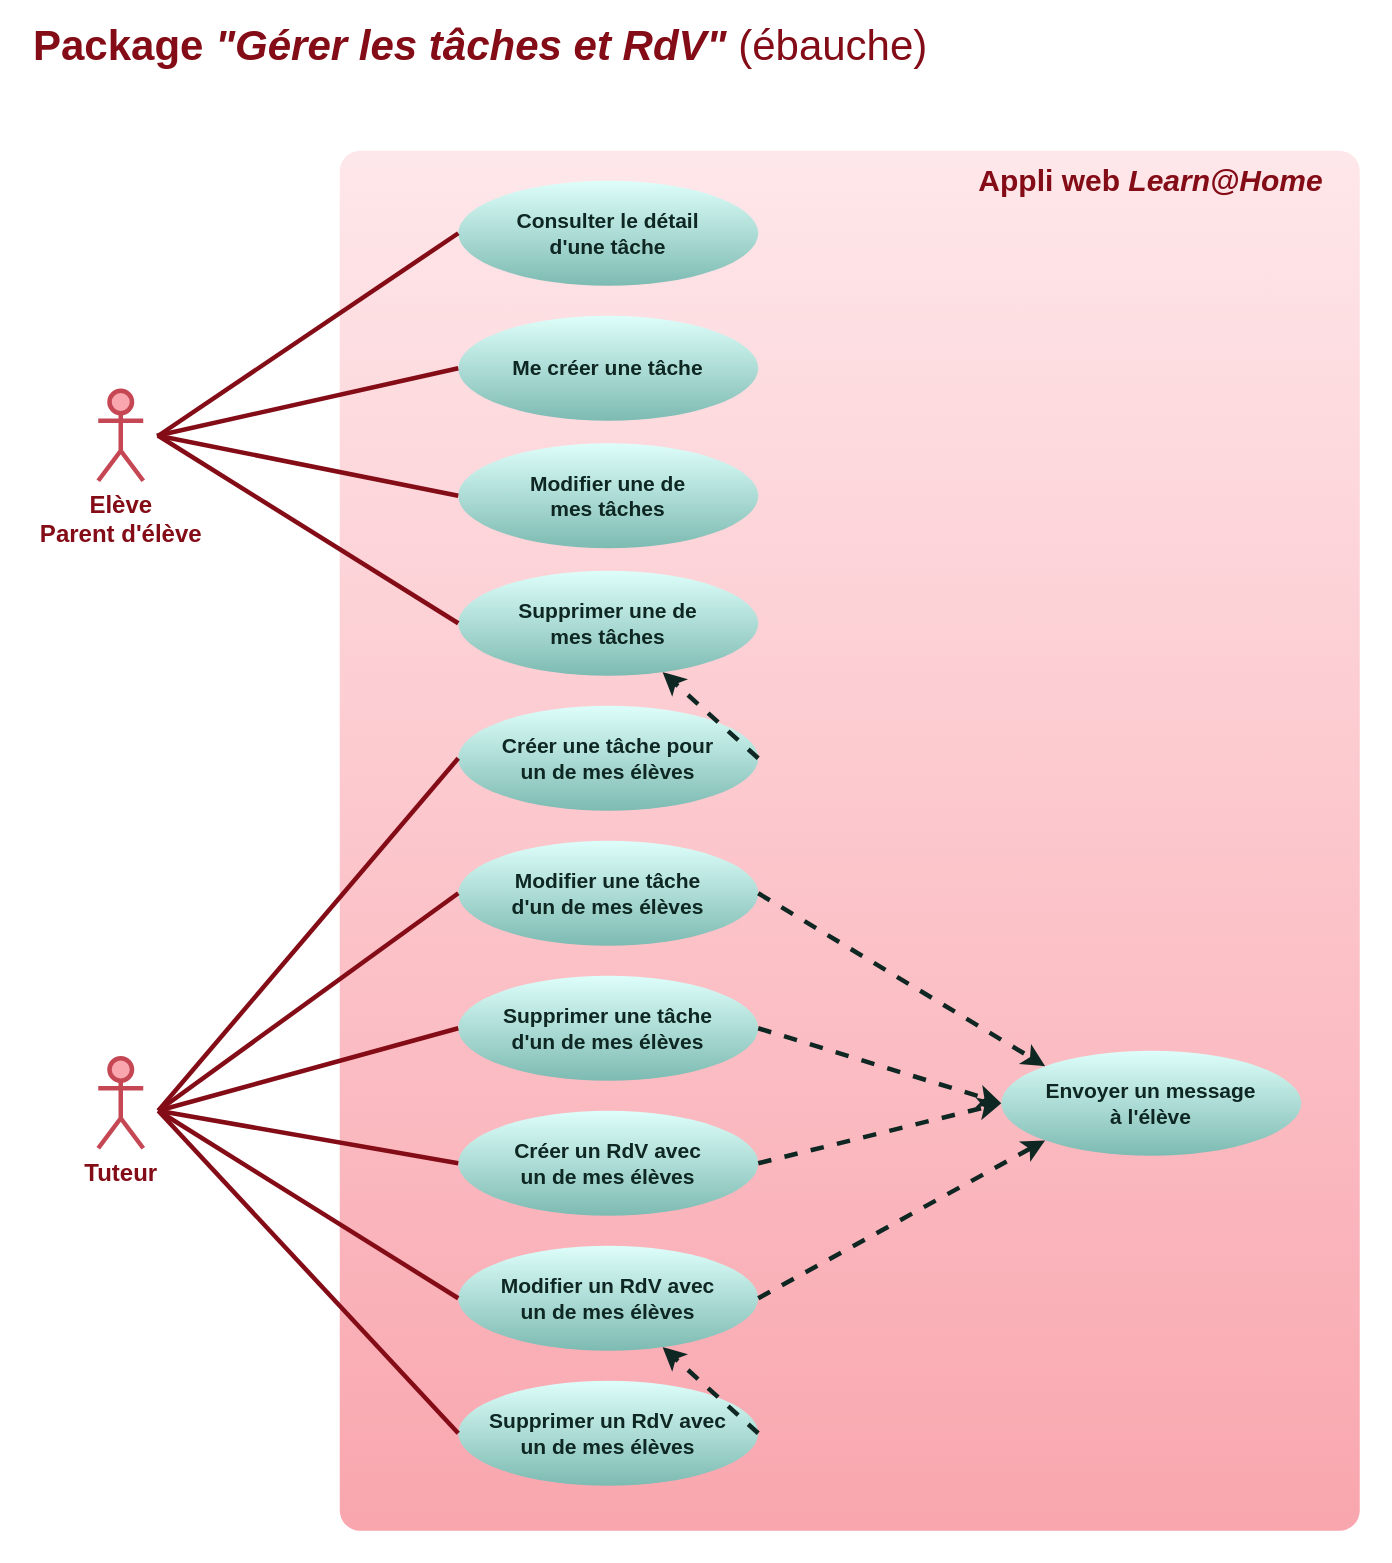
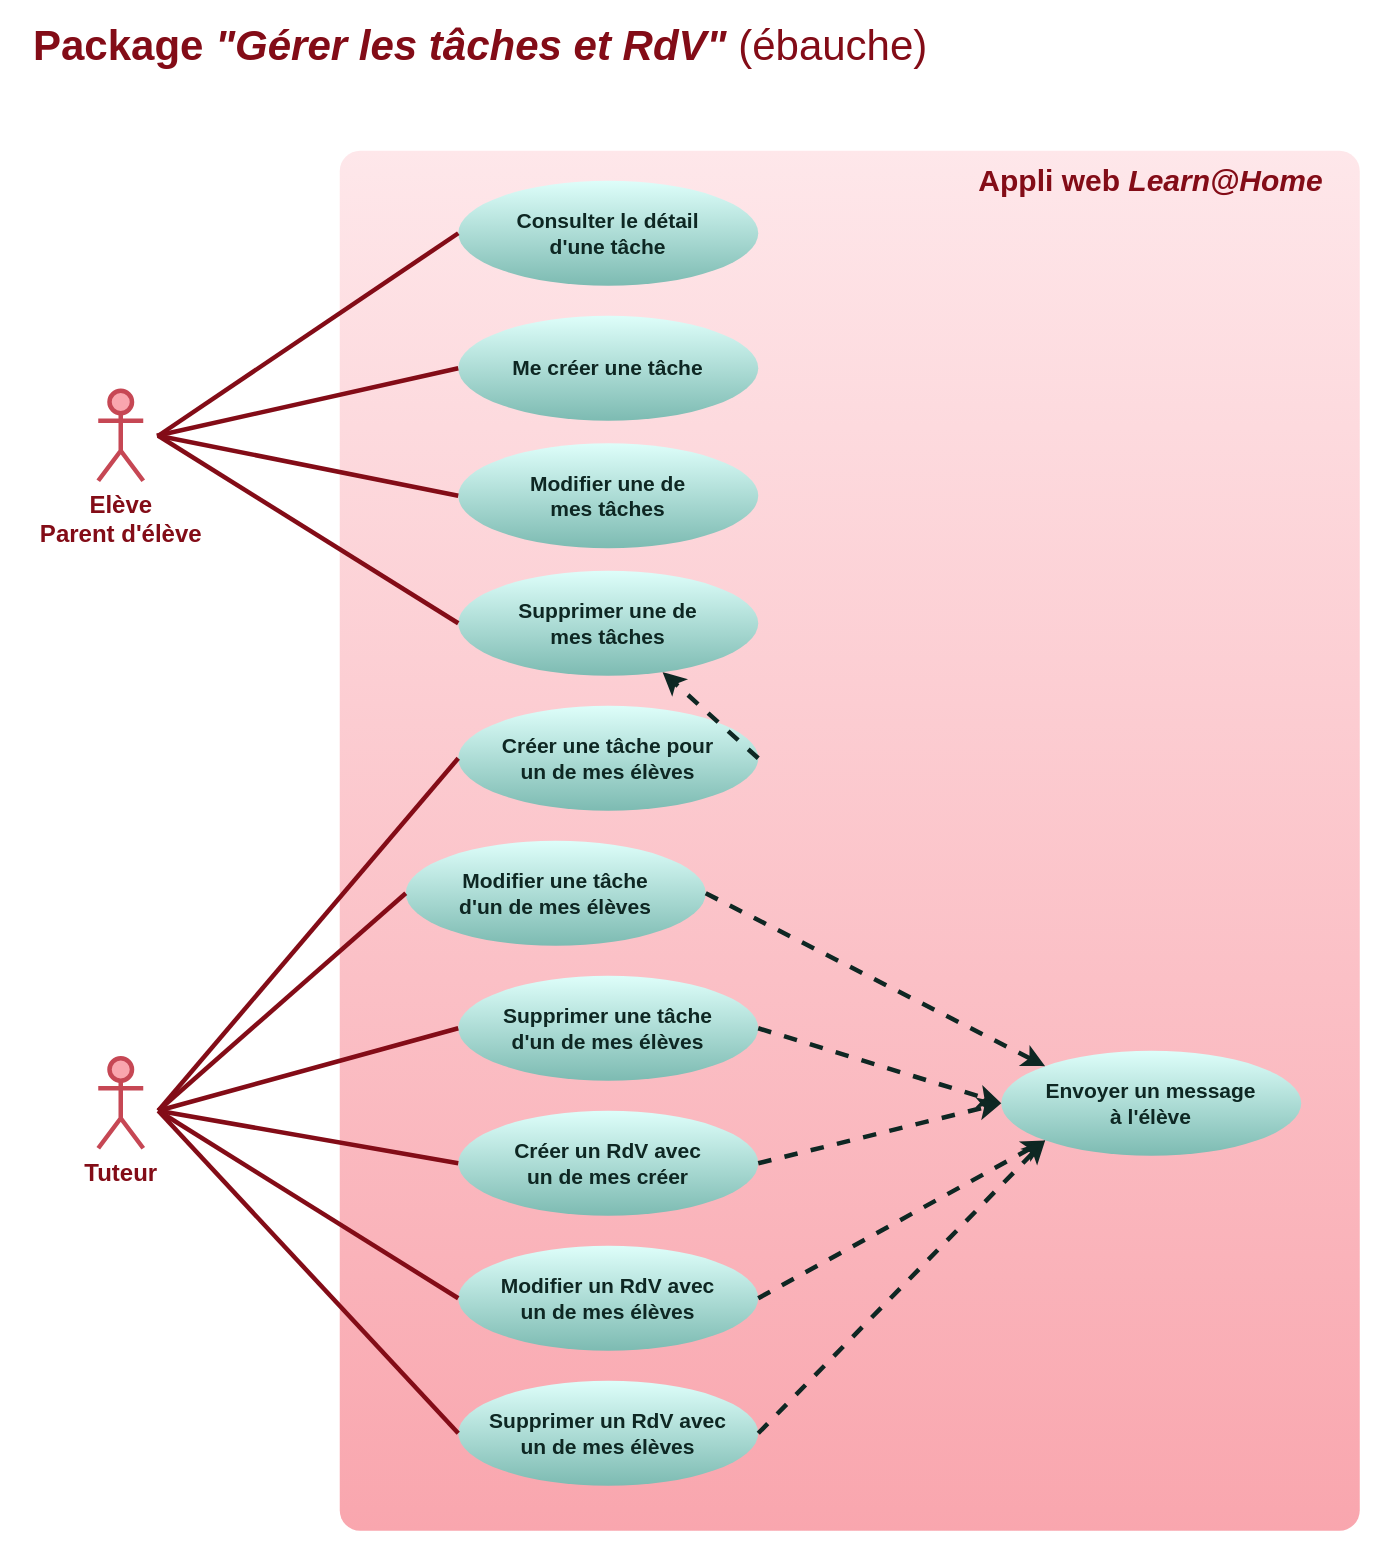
  <mxCell id="0" />
  <mxCell id="1" parent="0" />
  <mxCell id="2" value="&lt;font style=&quot;font-size: 16px&quot;&gt;Elève&lt;br&gt;Parent d'élève&lt;/font&gt;" style="shape=umlActor;verticalLabelPosition=bottom;verticalAlign=top;html=1;strokeWidth=3;strokeColor=#C64754;fillColor=#f9a6ae;fontColor=#830C17;fontStyle=1" parent="1" vertex="1"><mxGeometry x="65" y="260" width="30" height="60" as="geometry" /></mxCell>
  <mxCell id="3" value="&lt;font size=&quot;1&quot; color=&quot;#830c17&quot;&gt;&lt;span style=&quot;font-size: 28px&quot;&gt;&lt;b&gt;Package &lt;/b&gt;&lt;i style=&quot;font-weight: bold&quot;&gt;&quot;Gérer les tâches et RdV&quot;&lt;/i&gt; (ébauche)&lt;/span&gt;&lt;/font&gt;" style="text;html=1;strokeColor=none;fillColor=none;align=left;verticalAlign=middle;whiteSpace=wrap;rounded=0;fontColor=#660000;" parent="1" vertex="1"><mxGeometry x="20" y="20" width="610" height="20" as="geometry" /></mxCell>
  <mxCell id="4" value="" style="rounded=1;whiteSpace=wrap;html=1;fontColor=#660000;strokeWidth=3;strokeColor=none;fillColor=#F9A6AE;gradientColor=#fee7ea;gradientDirection=north;arcSize=2;" parent="1" vertex="1"><mxGeometry x="226" y="100" width="680" height="920" as="geometry" /></mxCell>
  <mxCell id="5" value="&lt;font style=&quot;font-size: 16px&quot;&gt;Tuteur&lt;br&gt;&lt;/font&gt;" style="shape=umlActor;verticalLabelPosition=bottom;verticalAlign=top;html=1;strokeWidth=3;strokeColor=#C64754;fillColor=#f9a6ae;fontColor=#830C17;fontStyle=1" parent="1" vertex="1"><mxGeometry x="65" y="705" width="30" height="60" as="geometry" /></mxCell>
  <mxCell id="6" value="&lt;font color=&quot;#830c17&quot;&gt;&lt;span style=&quot;font-size: 20px&quot;&gt;&lt;b&gt;Appli web&lt;i&gt; Learn@Home&lt;/i&gt;&lt;/b&gt;&lt;/span&gt;&lt;/font&gt;" style="text;html=1;strokeColor=none;fillColor=none;align=center;verticalAlign=middle;whiteSpace=wrap;rounded=0;fontColor=#660000;" parent="1" vertex="1"><mxGeometry x="642" y="109" width="250" height="20" as="geometry" /></mxCell>
  <mxCell id="7" value="&lt;font style=&quot;font-size: 14px&quot;&gt;&lt;b&gt;&lt;font style=&quot;font-size: 14px&quot;&gt;Consulter le détail&lt;br&gt;&lt;/font&gt;d'une tâche&lt;br&gt;&lt;/b&gt;&lt;/font&gt;" style="ellipse;whiteSpace=wrap;html=1;rounded=1;strokeWidth=3;fontColor=#0e2723;strokeColor=none;fillColor=#defefa;gradientColor=#7dbbb2;" parent="1" vertex="1"><mxGeometry x="305" y="120" width="200" height="70" as="geometry" /></mxCell>
  <mxCell id="8" value="" style="endArrow=none;html=1;fontColor=#0e2723;strokeWidth=3;strokeColor=#830C17;exitX=0;exitY=0.5;exitDx=0;exitDy=0;" parent="1" source="7" edge="1"><mxGeometry width="50" height="50" relative="1" as="geometry"><mxPoint x="323.5" y="252" as="sourcePoint" /><mxPoint x="105" y="290" as="targetPoint" /></mxGeometry></mxCell>
  <mxCell id="9" value="&lt;font style=&quot;font-size: 14px&quot;&gt;&lt;b&gt;Me créer une tâche&lt;br&gt;&lt;/b&gt;&lt;/font&gt;" style="ellipse;whiteSpace=wrap;html=1;rounded=1;strokeWidth=3;fontColor=#0e2723;strokeColor=none;fillColor=#defefa;gradientColor=#7dbbb2;" parent="1" vertex="1"><mxGeometry x="305" y="210" width="200" height="70" as="geometry" /></mxCell>
  <mxCell id="10" value="" style="endArrow=none;html=1;fontColor=#0e2723;strokeWidth=3;strokeColor=#830C17;exitX=0;exitY=0.5;exitDx=0;exitDy=0;" parent="1" source="9" edge="1"><mxGeometry width="50" height="50" relative="1" as="geometry"><mxPoint x="480" y="490" as="sourcePoint" /><mxPoint x="104" y="290" as="targetPoint" /></mxGeometry></mxCell>
  <mxCell id="11" value="&lt;font style=&quot;font-size: 14px&quot;&gt;&lt;b&gt;Modifier une de&lt;br&gt;mes tâches&lt;br&gt;&lt;/b&gt;&lt;/font&gt;" style="ellipse;whiteSpace=wrap;html=1;rounded=1;strokeWidth=3;fontColor=#0e2723;strokeColor=none;fillColor=#defefa;gradientColor=#7dbbb2;" vertex="1" parent="1"><mxGeometry x="305" y="295" width="200" height="70" as="geometry" /></mxCell>
- <mxCell id="12" value="&lt;font style=&quot;font-size: 14px&quot;&gt;&lt;b&gt;Modifier une tâche&lt;br&gt;d'un de mes élèves&lt;br&gt;&lt;/b&gt;&lt;/font&gt;" style="ellipse;whiteSpace=wrap;html=1;rounded=1;strokeWidth=3;fontColor=#0e2723;strokeColor=none;fillColor=#defefa;gradientColor=#7dbbb2;" vertex="1" parent="1"><mxGeometry x="305" y="560" width="200" height="70" as="geometry" /></mxCell>
+ <mxCell id="12" value="&lt;font style=&quot;font-size: 14px&quot;&gt;&lt;b&gt;Modifier une tâche&lt;br&gt;d'un de mes élèves&lt;br&gt;&lt;/b&gt;&lt;/font&gt;" style="ellipse;whiteSpace=wrap;html=1;rounded=1;strokeWidth=3;fontColor=#0e2723;strokeColor=none;fillColor=#defefa;gradientColor=#7dbbb2;" vertex="1" parent="1"><mxGeometry x="270" y="560" width="200" height="70" as="geometry" /></mxCell>
  <mxCell id="13" value="&lt;font style=&quot;font-size: 14px&quot;&gt;&lt;b&gt;Supprimer une de &lt;br&gt;mes tâches&lt;br&gt;&lt;/b&gt;&lt;/font&gt;" style="ellipse;whiteSpace=wrap;html=1;rounded=1;strokeWidth=3;fontColor=#0e2723;strokeColor=none;fillColor=#defefa;gradientColor=#7dbbb2;" vertex="1" parent="1"><mxGeometry x="305" y="380" width="200" height="70" as="geometry" /></mxCell>
  <mxCell id="14" value="&lt;font style=&quot;font-size: 14px&quot;&gt;&lt;b&gt;Supprimer une tâche&lt;br&gt;d'un de mes élèves&lt;br&gt;&lt;/b&gt;&lt;/font&gt;" style="ellipse;whiteSpace=wrap;html=1;rounded=1;strokeWidth=3;fontColor=#0e2723;strokeColor=none;fillColor=#defefa;gradientColor=#7dbbb2;" vertex="1" parent="1"><mxGeometry x="305" y="650" width="200" height="70" as="geometry" /></mxCell>
  <mxCell id="15" value="&lt;font style=&quot;font-size: 14px&quot;&gt;&lt;b&gt;Créer une tâche pour &lt;br&gt;un de mes élèves&lt;br&gt;&lt;/b&gt;&lt;/font&gt;" style="ellipse;whiteSpace=wrap;html=1;rounded=1;strokeWidth=3;fontColor=#0e2723;strokeColor=none;fillColor=#defefa;gradientColor=#7dbbb2;" vertex="1" parent="1"><mxGeometry x="305" y="470" width="200" height="70" as="geometry" /></mxCell>
- <mxCell id="16" value="&lt;font style=&quot;font-size: 14px&quot;&gt;&lt;b&gt;Créer un RdV avec&lt;br&gt;un de mes élèves&lt;br&gt;&lt;/b&gt;&lt;/font&gt;" style="ellipse;whiteSpace=wrap;html=1;rounded=1;strokeWidth=3;fontColor=#0e2723;strokeColor=none;fillColor=#defefa;gradientColor=#7dbbb2;" vertex="1" parent="1"><mxGeometry x="305" y="740" width="200" height="70" as="geometry" /></mxCell>
+ <mxCell id="16" value="&lt;font style=&quot;font-size: 14px&quot;&gt;&lt;b&gt;Créer un RdV avec&lt;br&gt;un de mes créer&lt;br&gt;&lt;/b&gt;&lt;/font&gt;" style="ellipse;whiteSpace=wrap;html=1;rounded=1;strokeWidth=3;fontColor=#0e2723;strokeColor=none;fillColor=#defefa;gradientColor=#7dbbb2;" vertex="1" parent="1"><mxGeometry x="305" y="740" width="200" height="70" as="geometry" /></mxCell>
  <mxCell id="17" value="&lt;font style=&quot;font-size: 14px&quot;&gt;&lt;b&gt;Modifier un RdV avec&lt;br&gt;un de mes élèves&lt;br&gt;&lt;/b&gt;&lt;/font&gt;" style="ellipse;whiteSpace=wrap;html=1;rounded=1;strokeWidth=3;fontColor=#0e2723;strokeColor=none;fillColor=#defefa;gradientColor=#7dbbb2;" vertex="1" parent="1"><mxGeometry x="305" y="830" width="200" height="70" as="geometry" /></mxCell>
  <mxCell id="18" value="&lt;font style=&quot;font-size: 14px&quot;&gt;&lt;b&gt;Supprimer un RdV avec&lt;br&gt;un de mes élèves&lt;br&gt;&lt;/b&gt;&lt;/font&gt;" style="ellipse;whiteSpace=wrap;html=1;rounded=1;strokeWidth=3;fontColor=#0e2723;strokeColor=none;fillColor=#defefa;gradientColor=#7dbbb2;" vertex="1" parent="1"><mxGeometry x="305" y="920" width="200" height="70" as="geometry" /></mxCell>
  <mxCell id="19" value="&lt;font style=&quot;font-size: 14px&quot;&gt;&lt;b&gt;Envoyer un message&lt;br&gt;à l'élève&lt;br&gt;&lt;/b&gt;&lt;/font&gt;" style="ellipse;whiteSpace=wrap;html=1;rounded=1;strokeWidth=3;fontColor=#0e2723;strokeColor=none;fillColor=#defefa;gradientColor=#7dbbb2;" vertex="1" parent="1"><mxGeometry x="667" y="700" width="200" height="70" as="geometry" /></mxCell>
  <mxCell id="20" value="" style="endArrow=none;html=1;fontColor=#0e2723;strokeWidth=3;strokeColor=#830C17;exitX=0;exitY=0.5;exitDx=0;exitDy=0;" edge="1" parent="1" source="11"><mxGeometry width="50" height="50" relative="1" as="geometry"><mxPoint x="315" y="245" as="sourcePoint" /><mxPoint x="105" y="290" as="targetPoint" /></mxGeometry></mxCell>
  <mxCell id="21" value="" style="endArrow=none;html=1;fontColor=#0e2723;strokeWidth=3;strokeColor=#830C17;exitX=0;exitY=0.5;exitDx=0;exitDy=0;" edge="1" parent="1" source="13"><mxGeometry width="50" height="50" relative="1" as="geometry"><mxPoint x="315" y="405" as="sourcePoint" /><mxPoint x="105" y="290" as="targetPoint" /></mxGeometry></mxCell>
  <mxCell id="22" value="" style="endArrow=none;html=1;fontColor=#0e2723;strokeWidth=3;strokeColor=#830C17;exitX=0;exitY=0.5;exitDx=0;exitDy=0;" edge="1" parent="1" source="15"><mxGeometry width="50" height="50" relative="1" as="geometry"><mxPoint x="315" y="585" as="sourcePoint" /><mxPoint x="105" y="740" as="targetPoint" /></mxGeometry></mxCell>
  <mxCell id="23" value="" style="endArrow=none;html=1;fontColor=#0e2723;strokeWidth=3;strokeColor=#830C17;exitX=0;exitY=0.5;exitDx=0;exitDy=0;" edge="1" parent="1" source="12"><mxGeometry width="50" height="50" relative="1" as="geometry"><mxPoint x="315" y="665" as="sourcePoint" /><mxPoint x="105" y="740" as="targetPoint" /></mxGeometry></mxCell>
  <mxCell id="24" value="" style="endArrow=none;html=1;fontColor=#0e2723;strokeWidth=3;strokeColor=#830C17;exitX=0;exitY=0.5;exitDx=0;exitDy=0;" edge="1" parent="1" source="14"><mxGeometry width="50" height="50" relative="1" as="geometry"><mxPoint x="315" y="745" as="sourcePoint" /><mxPoint x="105" y="740" as="targetPoint" /></mxGeometry></mxCell>
  <mxCell id="25" value="" style="endArrow=none;html=1;fontColor=#0e2723;strokeWidth=3;strokeColor=#830C17;exitX=0;exitY=0.5;exitDx=0;exitDy=0;" edge="1" parent="1" source="16"><mxGeometry width="50" height="50" relative="1" as="geometry"><mxPoint x="315" y="825" as="sourcePoint" /><mxPoint x="105" y="740" as="targetPoint" /></mxGeometry></mxCell>
  <mxCell id="26" value="" style="endArrow=none;html=1;fontColor=#0e2723;strokeWidth=3;strokeColor=#830C17;exitX=0;exitY=0.5;exitDx=0;exitDy=0;" edge="1" parent="1" source="17"><mxGeometry width="50" height="50" relative="1" as="geometry"><mxPoint x="315" y="905" as="sourcePoint" /><mxPoint x="105" y="740" as="targetPoint" /></mxGeometry></mxCell>
  <mxCell id="27" value="" style="endArrow=none;html=1;fontColor=#0e2723;strokeWidth=3;strokeColor=#830C17;exitX=0;exitY=0.5;exitDx=0;exitDy=0;" edge="1" parent="1" source="18"><mxGeometry width="50" height="50" relative="1" as="geometry"><mxPoint x="325" y="915" as="sourcePoint" /><mxPoint x="105" y="740" as="targetPoint" /></mxGeometry></mxCell>
  <mxCell id="28" value="" style="endArrow=classic;html=1;fontColor=#0e2723;strokeColor=#0E2723;strokeWidth=3;exitX=1;exitY=0.5;exitDx=0;exitDy=0;dashed=1;" edge="1" parent="1" source="15" target="13"><mxGeometry width="50" height="50" relative="1" as="geometry"><mxPoint x="515" y="585" as="sourcePoint" /><mxPoint x="694.289" y="408.749" as="targetPoint" /></mxGeometry></mxCell>
  <mxCell id="29" value="" style="endArrow=classic;html=1;fontColor=#0e2723;strokeColor=#0E2723;strokeWidth=3;exitX=1;exitY=0.5;exitDx=0;exitDy=0;dashed=1;entryX=0;entryY=0;entryDx=0;entryDy=0;" edge="1" parent="1" source="12" target="19"><mxGeometry width="50" height="50" relative="1" as="geometry"><mxPoint x="515" y="665" as="sourcePoint" /><mxPoint x="695" y="820" as="targetPoint" /></mxGeometry></mxCell>
  <mxCell id="30" value="" style="endArrow=classic;html=1;fontColor=#0e2723;strokeColor=#0E2723;strokeWidth=3;exitX=1;exitY=0.5;exitDx=0;exitDy=0;dashed=1;entryX=0;entryY=0.5;entryDx=0;entryDy=0;" edge="1" parent="1" source="14" target="19"><mxGeometry width="50" height="50" relative="1" as="geometry"><mxPoint x="515" y="745" as="sourcePoint" /><mxPoint x="725" y="800" as="targetPoint" /></mxGeometry></mxCell>
  <mxCell id="31" value="" style="endArrow=classic;html=1;fontColor=#0e2723;strokeColor=#0E2723;strokeWidth=3;exitX=1;exitY=0.5;exitDx=0;exitDy=0;dashed=1;entryX=0;entryY=0.5;entryDx=0;entryDy=0;" edge="1" parent="1" source="16" target="19"><mxGeometry width="50" height="50" relative="1" as="geometry"><mxPoint x="515" y="825" as="sourcePoint" /><mxPoint x="677" y="825" as="targetPoint" /></mxGeometry></mxCell>
  <mxCell id="32" value="" style="endArrow=classic;html=1;fontColor=#0e2723;strokeColor=#0E2723;strokeWidth=3;exitX=1;exitY=0.5;exitDx=0;exitDy=0;dashed=1;entryX=0;entryY=1;entryDx=0;entryDy=0;" edge="1" parent="1" source="17" target="19"><mxGeometry width="50" height="50" relative="1" as="geometry"><mxPoint x="515" y="905" as="sourcePoint" /><mxPoint x="705" y="900" as="targetPoint" /></mxGeometry></mxCell>
- <mxCell id="33" value="" style="endArrow=classic;html=1;fontColor=#0e2723;strokeColor=#0E2723;strokeWidth=3;exitX=1;exitY=0.5;exitDx=0;exitDy=0;dashed=1;" edge="1" parent="1" source="18" target="17"><mxGeometry width="50" height="50" relative="1" as="geometry"><mxPoint x="515" y="985" as="sourcePoint" /><mxPoint x="706.289" y="849.749" as="targetPoint" /></mxGeometry></mxCell>
+ <mxCell id="33" value="" style="endArrow=classic;html=1;fontColor=#0e2723;strokeColor=#0E2723;strokeWidth=3;exitX=1;exitY=0.5;exitDx=0;exitDy=0;dashed=1;entryX=0;entryY=1;entryDx=0;entryDy=0;" edge="1" parent="1" source="18" target="19"><mxGeometry width="50" height="50" relative="1" as="geometry"><mxPoint x="515" y="985" as="sourcePoint" /><mxPoint x="706.289" y="849.749" as="targetPoint" /></mxGeometry></mxCell>
